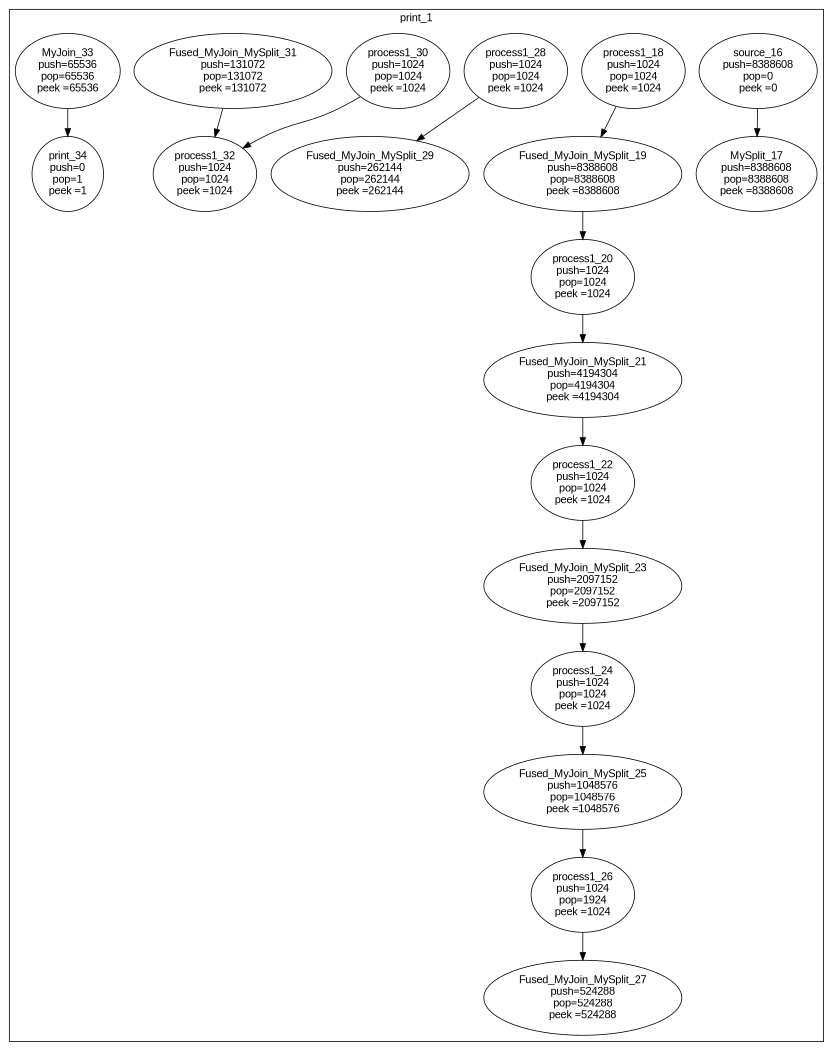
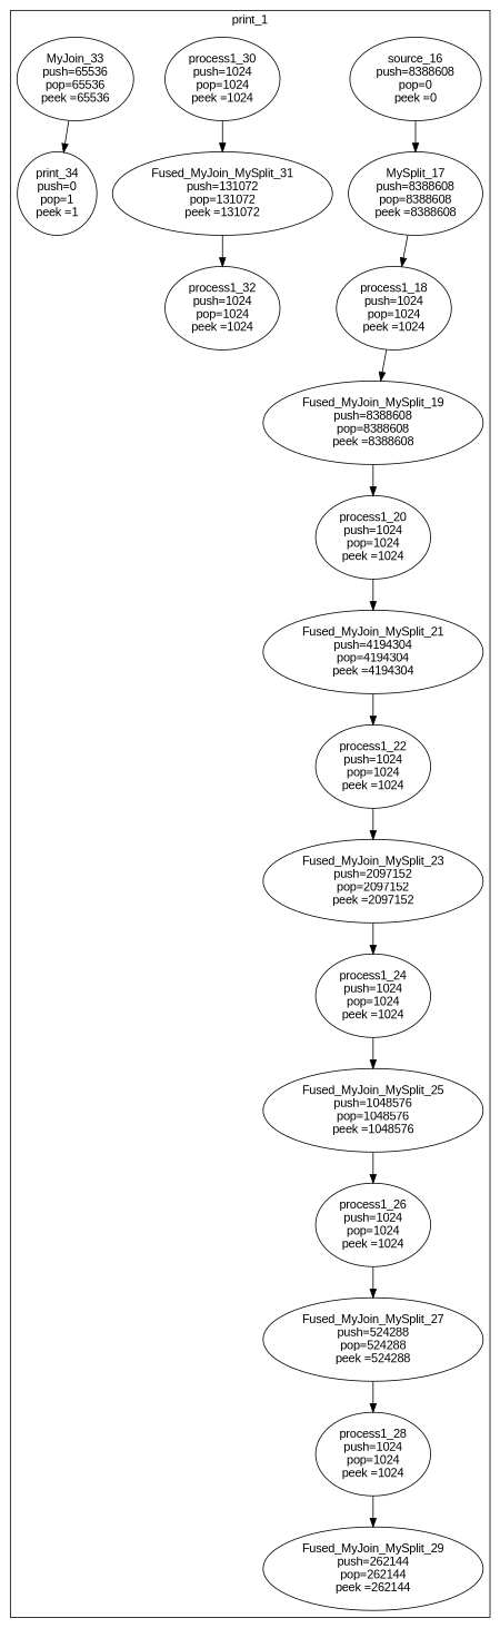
  digraph {
    fontname="Liberation Sans"
    node [fontname="Liberation Sans"]
    edge [fontname="Liberation Sans"]
    n1 [label="source_16\npush=8388608\npop=0\npeek =0"]
    n2 [label="MySplit_17\npush=8388608\npop=8388608\npeek =8388608"]
    n3 [label="process1_18\npush=1024\npop=1024\npeek =1024"]
    n4 [label="Fused_MyJoin_MySplit_19\npush=8388608\npop=8388608\npeek =8388608"]
    n5 [label="process1_20\npush=1024\npop=1024\npeek =1024"]
    n6 [label="Fused_MyJoin_MySplit_21\npush=4194304\npop=4194304\npeek =4194304"]
    n7 [label="process1_22\npush=1024\npop=1024\npeek =1024"]
    n8 [label="Fused_MyJoin_MySplit_23\npush=2097152\npop=2097152\npeek =2097152"]
    n9 [label="process1_24\npush=1024\npop=1024\npeek =1024"]
    n10 [label="Fused_MyJoin_MySplit_25\npush=1048576\npop=1048576\npeek =1048576"]
-   n11 [label="process1_26\npush=1024\npop=1924\npeek =1024"]
+   n11 [label="process1_26\npush=1024\npop=1024\npeek =1024"]
    n12 [label="Fused_MyJoin_MySplit_27\npush=524288\npop=524288\npeek =524288"]
    n13 [label="process1_28\npush=1024\npop=1024\npeek =1024"]
    n14 [label="Fused_MyJoin_MySplit_29\npush=262144\npop=262144\npeek =262144"]
    n15 [label="process1_30\npush=1024\npop=1024\npeek =1024"]
    n16 [label="Fused_MyJoin_MySplit_31\npush=131072\npop=131072\npeek =131072"]
    n17 [label="process1_32\npush=1024\npop=1024\npeek =1024"]
    n18 [label="MyJoin_33\npush=65536\npop=65536\npeek =65536"]
    n19 [label="print_34\npush=0\npop=1\npeek =1"]
    subgraph cluster_1 {
      label=print_1
      n1
      n2
      n3
      n4
      n5
      n6
      n7
      n8
      n9
      n10
      n11
      n12
      n13
      n14
      n15
      n16
      n17
      n18
      n19
    }
    n1 -> n2
+   n2 -> n3
    n3 -> n4
    n4 -> n5
    n5 -> n6
    n6 -> n7
    n7 -> n8
    n8 -> n9
    n9 -> n10
    n10 -> n11
    n11 -> n12
+   n12 -> n13
    n13 -> n14
-   n15 -> n17
+   n15 -> n16
    n16 -> n17
    n18 -> n19
  }
